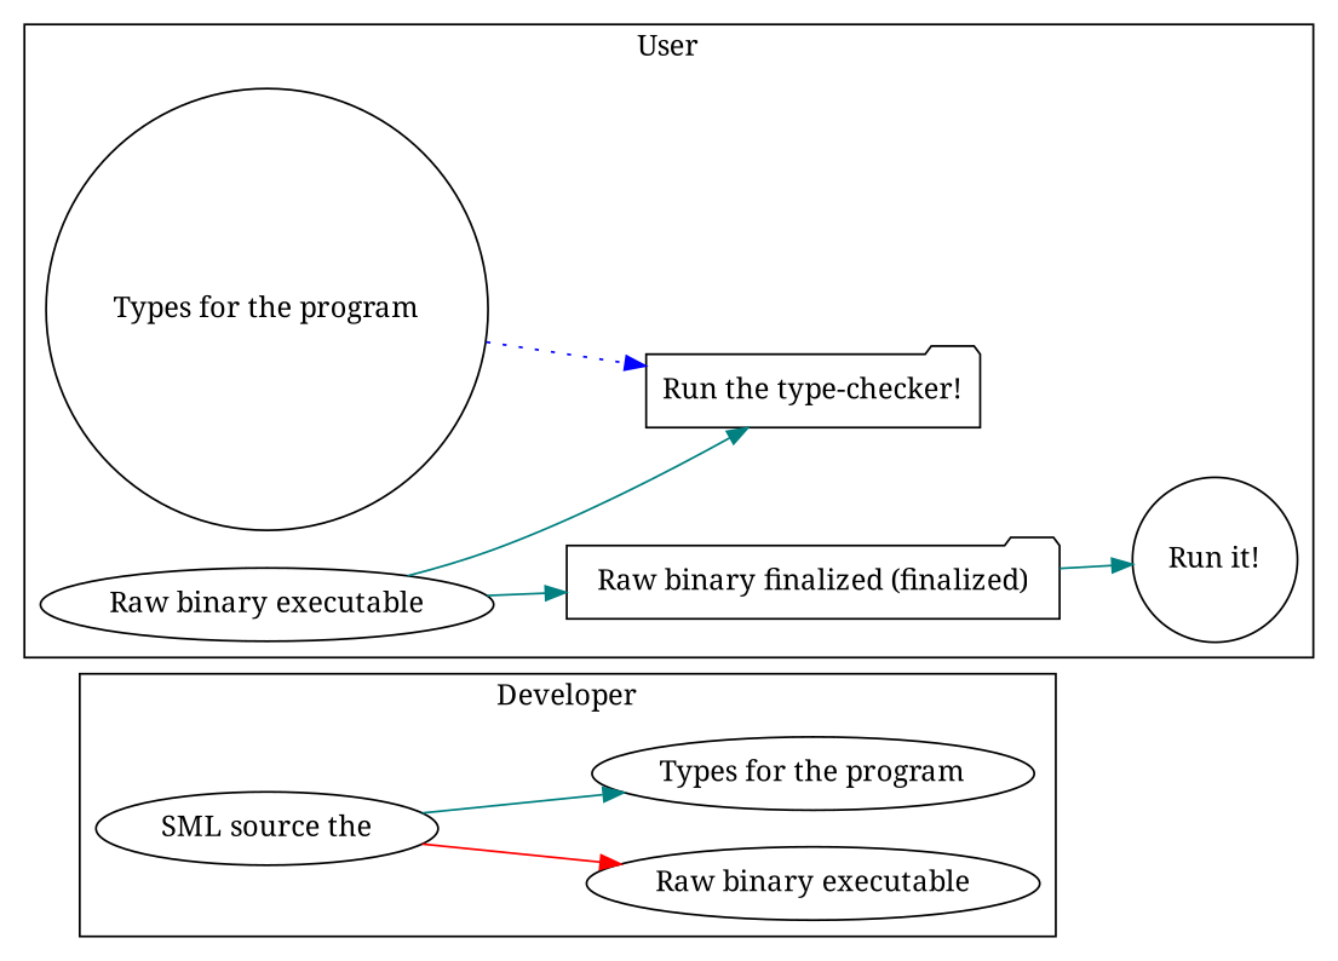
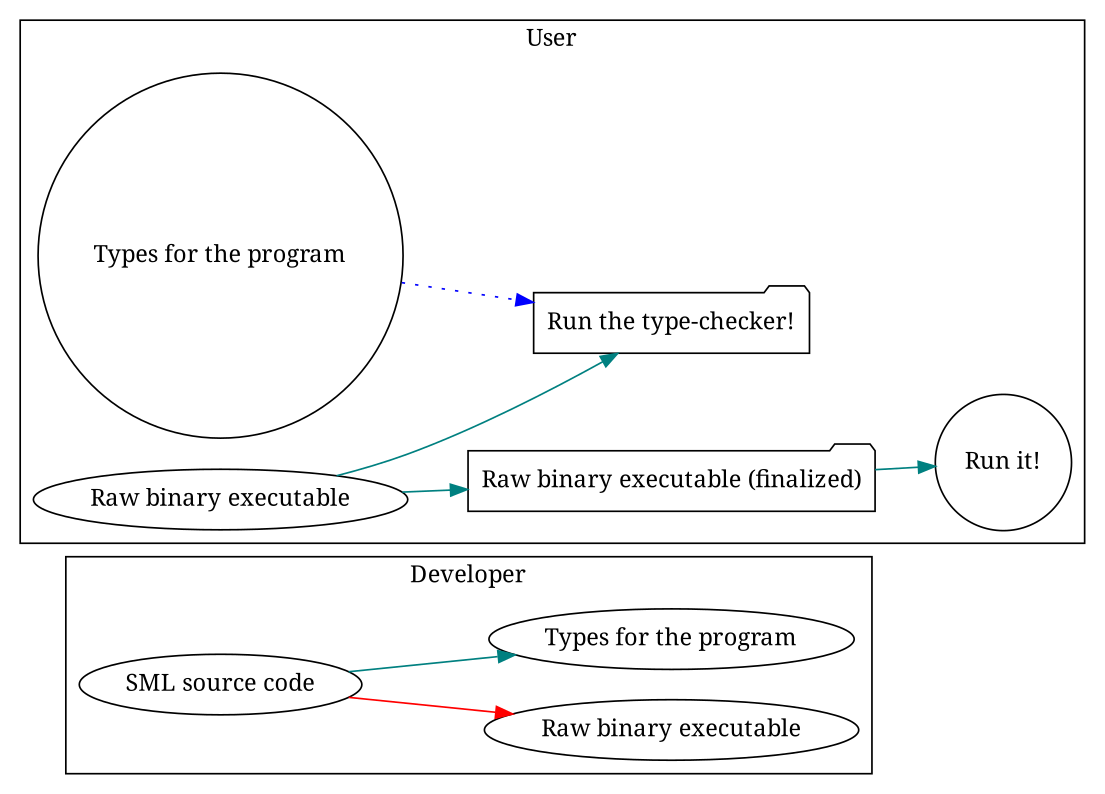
  digraph {
    fontname="Noto Serif"
    rankdir=LR
    node [fontname="Noto Serif" shape=ellipse]
    edge [fontname="Noto Serif" style=solid color=teal]
    n1 [label="Raw binary executable"]
    n2 [label="Types for the program"]
-   n3 [label="SML source the"]
+   n3 [label="SML source code"]
    n4 [label="Types for the program" shape=circle]
    n5 [label="Raw binary executable"]
    n6 [label="Run it!" shape=circle]
    n7 [label="Run the type-checker!" shape=folder]
-   n8 [label="Raw binary finalized (finalized)" shape=folder]
+   n8 [label="Raw binary executable (finalized)" shape=folder]
    subgraph cluster_1 {
      label=Developer
      n3
      subgraph sub_2 {
        label=Developer
        n1
        n2
      }
    }
    subgraph cluster_3 {
      label=User
      n6
      n7
      n8
      subgraph sub_4 {
        label=User
        n4
        n5
      }
    }
    n2 -> n6 [style=invis color=""]
    n3 -> n1 [color=red]
    n3 -> n2
    n4 -> n7 [color=blue style=dotted]
    n5 -> n7
    n5 -> n8
    n8 -> n6
  }
